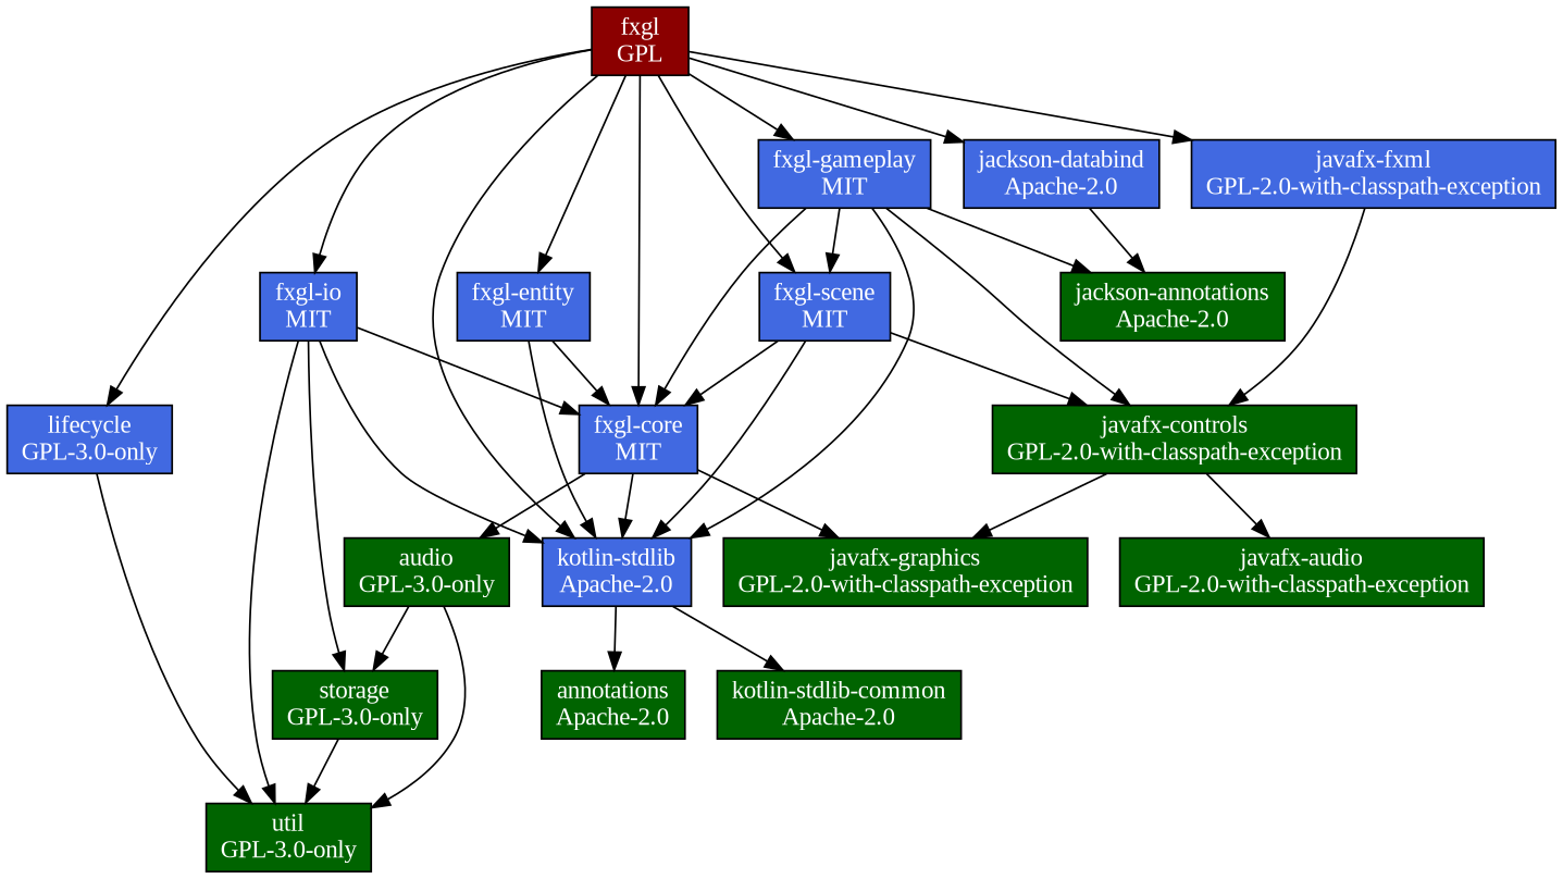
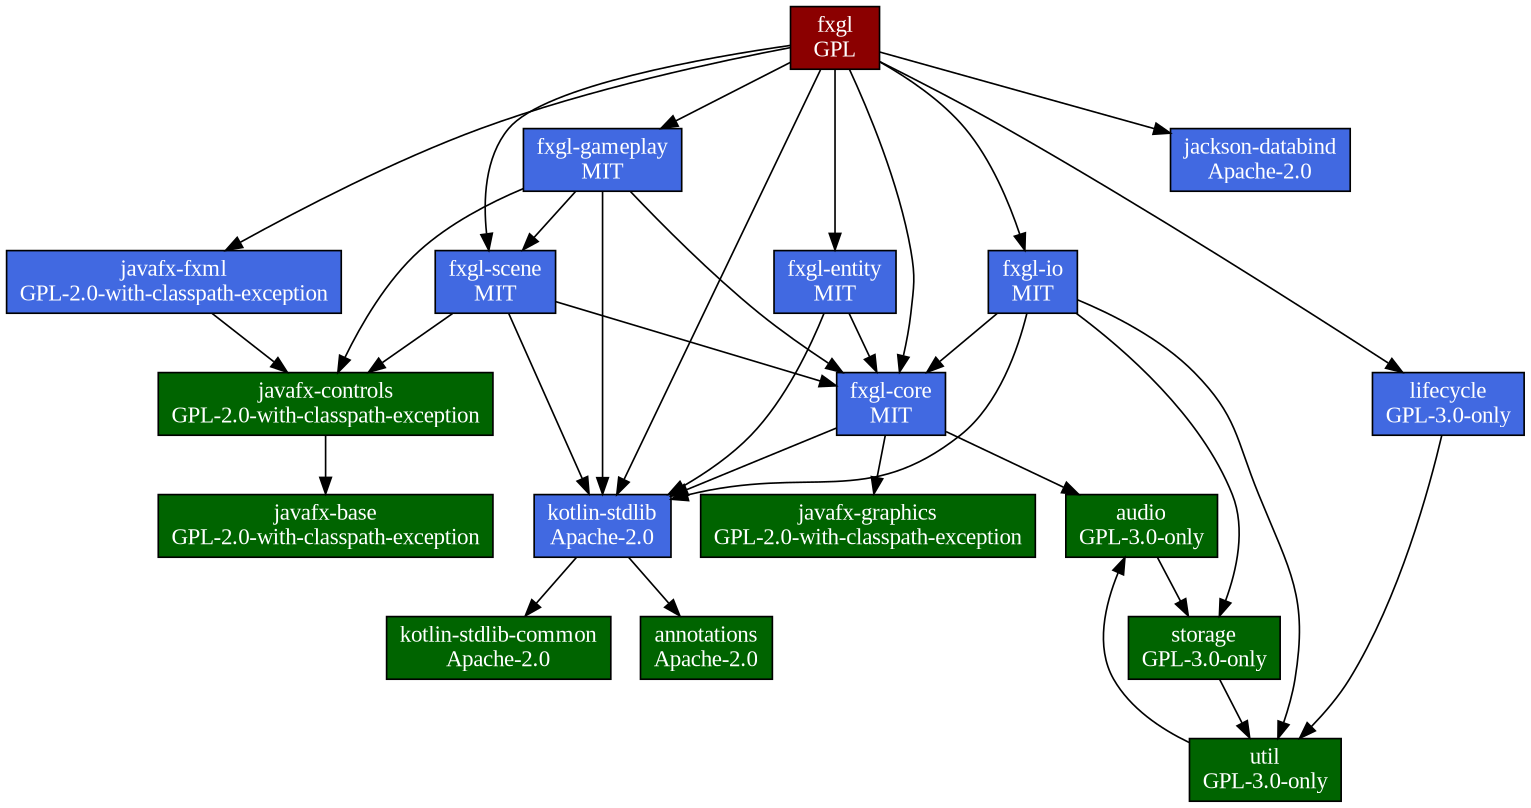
  strict digraph {
    fontname="Liberation Serif"
    node [fillcolor=royalblue fontcolor=white fontname="Liberation Serif" shape=box style=filled]
    edge [fontname="Liberation Serif"]
    n1 [fillcolor=darkred label="fxgl\nGPL"]
    n2 [label="javafx-fxml\nGPL-2.0-with-classpath-exception"]
    n3 [label="fxgl-core\nMIT"]
    n4 [label="fxgl-io\nMIT"]
    n5 [label="fxgl-entity\nMIT"]
    n6 [label="fxgl-scene\nMIT"]
    n7 [label="fxgl-gameplay\nMIT"]
    n8 [label="jackson-databind\nApache-2.0"]
    n9 [label="lifecycle\nGPL-3.0-only"]
    n10 [label="kotlin-stdlib\nApache-2.0"]
    n11 [fillcolor=darkgreen label="javafx-controls\nGPL-2.0-with-classpath-exception"]
    n12 [fillcolor=darkgreen label="javafx-graphics\nGPL-2.0-with-classpath-exception"]
    n13 [fillcolor=darkgreen label="audio\nGPL-3.0-only"]
    n14 [fillcolor=darkgreen label="util\nGPL-3.0-only"]
    n15 [fillcolor=darkgreen label="storage\nGPL-3.0-only"]
-   n16 [fillcolor=darkgreen label="jackson-annotations\nApache-2.0"]
    n17 [fillcolor=darkgreen label="kotlin-stdlib-common\nApache-2.0"]
    n18 [fillcolor=darkgreen label="annotations\nApache-2.0"]
-   n19 [fillcolor=darkgreen label="javafx-audio\nGPL-2.0-with-classpath-exception"]
+   n19 [fillcolor=darkgreen label="javafx-base\nGPL-2.0-with-classpath-exception"]
    n1 -> n2
    n1 -> n3
    n1 -> n4
    n1 -> n5
    n1 -> n6
    n1 -> n7
    n1 -> n8
    n1 -> n9
    n1 -> n10
    n2 -> n11
    n3 -> n10
    n3 -> n12
    n3 -> n13
    n4 -> n3
    n4 -> n10
    n4 -> n14
    n4 -> n15
    n5 -> n3
    n5 -> n10
    n6 -> n3
    n6 -> n10
    n6 -> n11
    n7 -> n3
    n7 -> n6
    n7 -> n10
    n7 -> n11
-   n7 -> n16
-   n8 -> n16
    n9 -> n14
    n10 -> n17
    n10 -> n18
-   n11 -> n12
    n11 -> n19
-   n13 -> n14
+   n14 -> n13
    n13 -> n15
    n15 -> n14
  }
